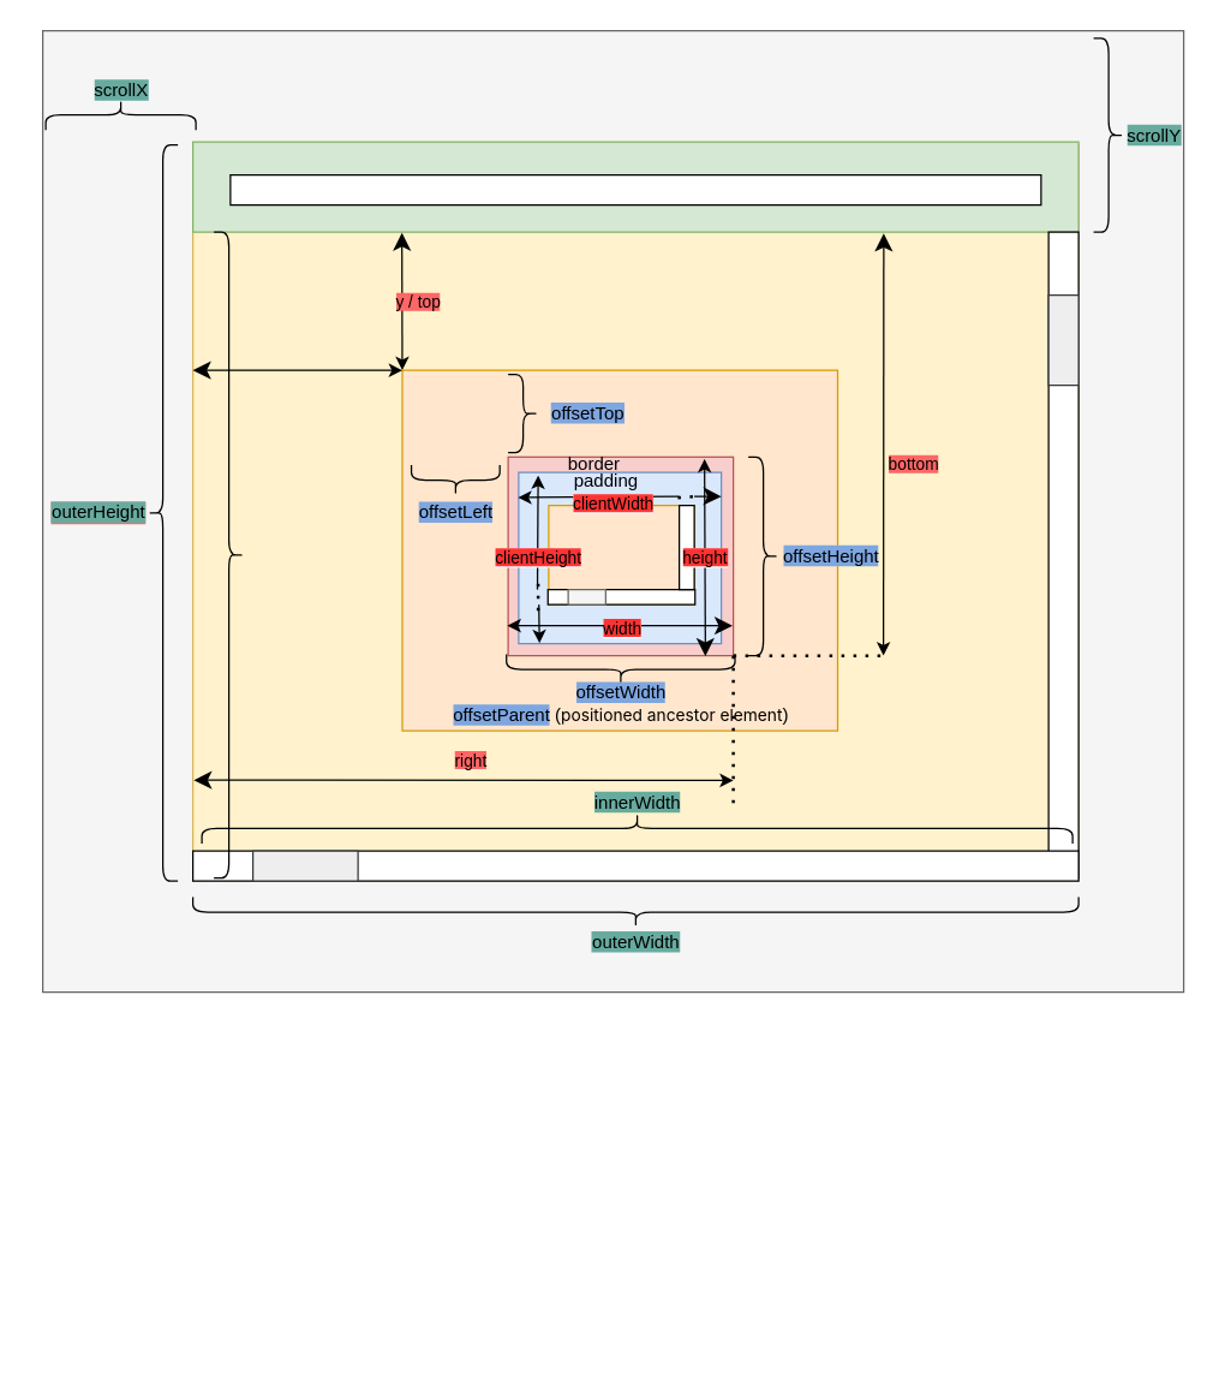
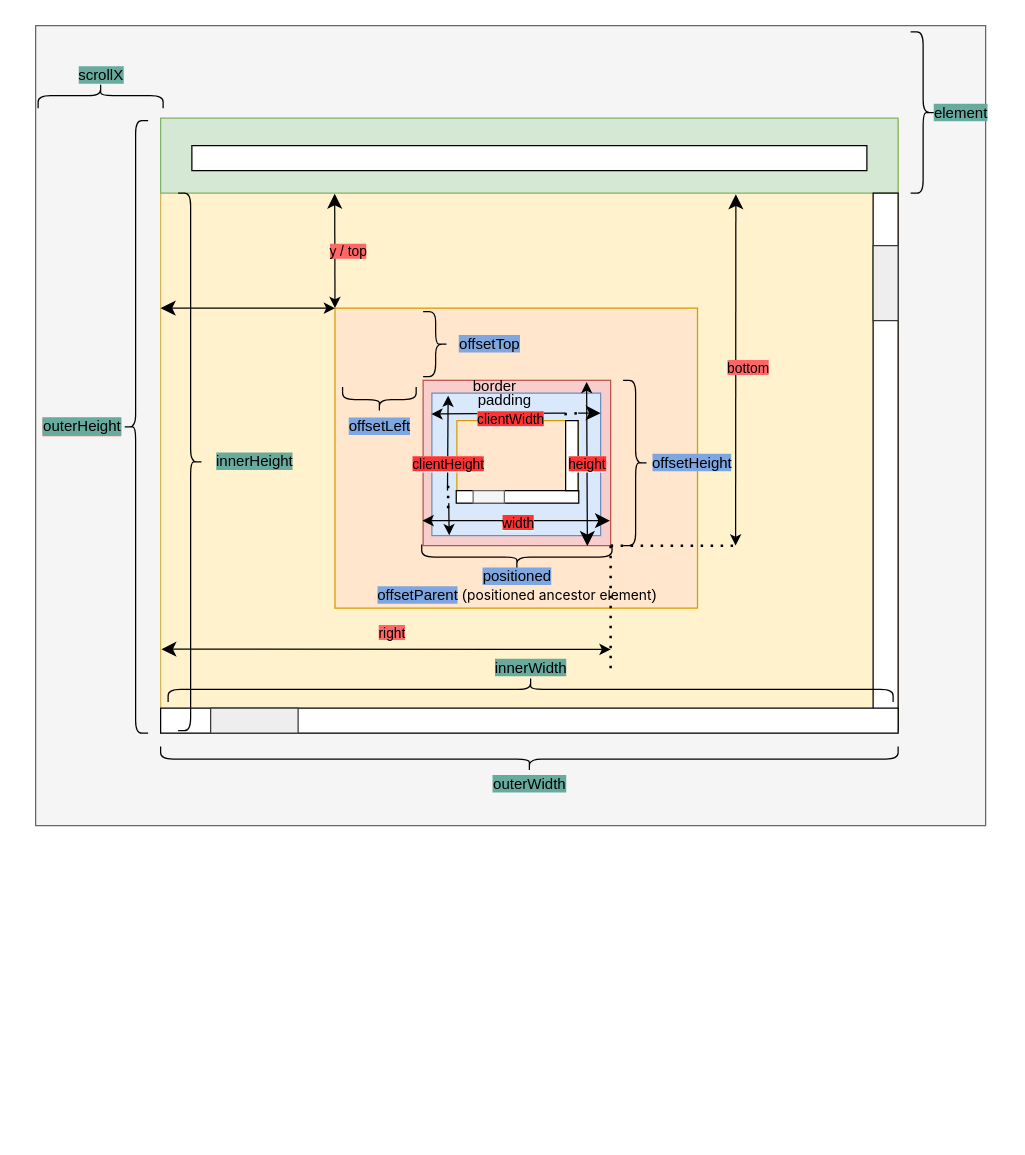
  <mxCell id="0" />
  <mxCell id="1" parent="0" />
  <mxCell id="2" value="" style="rounded=0;whiteSpace=wrap;html=1;fillColor=#f5f5f5;fontColor=#333333;strokeColor=#666666;" vertex="1" parent="1"><mxGeometry x="28" y="20" width="760" height="640" as="geometry" /></mxCell>
  <mxCell id="3" value="" style="rounded=0;whiteSpace=wrap;html=1;fillColor=#fff2cc;strokeColor=#d6b656;" vertex="1" parent="1"><mxGeometry x="128" y="96" width="590" height="490" as="geometry" /></mxCell>
  <mxCell id="4" value="" style="rounded=0;whiteSpace=wrap;html=1;fillColor=#d5e8d4;strokeColor=#82b366;" vertex="1" parent="1"><mxGeometry x="128" y="94" width="590" height="60" as="geometry" /></mxCell>
  <mxCell id="5" value="" style="rounded=0;whiteSpace=wrap;html=1;" vertex="1" parent="1"><mxGeometry x="153" y="116" width="540" height="20" as="geometry" /></mxCell>
  <mxCell id="6" value="" style="rounded=0;whiteSpace=wrap;html=1;" vertex="1" parent="1"><mxGeometry x="698" y="154" width="20" height="430" as="geometry" /></mxCell>
  <mxCell id="7" value="" style="rounded=0;whiteSpace=wrap;html=1;fillColor=#eeeeee;strokeColor=#36393d;" vertex="1" parent="1"><mxGeometry x="698" y="196" width="20" height="60" as="geometry" /></mxCell>
  <mxCell id="8" value="" style="rounded=0;whiteSpace=wrap;html=1;" vertex="1" parent="1"><mxGeometry x="128" y="566" width="590" height="20" as="geometry" /></mxCell>
  <mxCell id="9" value="" style="rounded=0;whiteSpace=wrap;html=1;fillColor=#eeeeee;strokeColor=#36393d;" vertex="1" parent="1"><mxGeometry x="168" y="566" width="70" height="20" as="geometry" /></mxCell>
  <mxCell id="10" value="" style="shape=curlyBracket;whiteSpace=wrap;html=1;rounded=1;flipH=1;" vertex="1" parent="1"><mxGeometry x="142" y="154" width="20" height="430" as="geometry" /></mxCell>
  <mxCell id="11" value="" style="rounded=0;whiteSpace=wrap;html=1;fillColor=#ffe6cc;strokeColor=#d79b00;" vertex="1" parent="1"><mxGeometry x="267.5" y="246" width="290" height="240" as="geometry" /></mxCell>
+ <mxCell id="12" value="&lt;span style=&quot;background-color: rgb(103, 171, 159);&quot;&gt;innerHeight&lt;/span&gt;" style="text;html=1;resizable=0;autosize=1;align=center;verticalAlign=middle;points=[];fillColor=none;strokeColor=none;rounded=0;" vertex="1" parent="1"><mxGeometry x="163" y="354" width="80" height="30" as="geometry" /></mxCell>
  <mxCell id="13" value="" style="shape=curlyBracket;whiteSpace=wrap;html=1;rounded=1;flipH=1;rotation=0;" vertex="1" parent="1"><mxGeometry x="728" y="25" width="20" height="129" as="geometry" /></mxCell>
- <mxCell id="14" value="&lt;span style=&quot;background-color: rgb(103, 171, 159);&quot;&gt;scrollY&lt;/span&gt;" style="text;html=1;resizable=0;autosize=1;align=center;verticalAlign=middle;points=[];fillColor=none;strokeColor=none;rounded=0;" vertex="1" parent="1"><mxGeometry x="738" y="74.5" width="60" height="30" as="geometry" /></mxCell>
+ <mxCell id="14" value="&lt;span style=&quot;background-color: rgb(103, 171, 159);&quot;&gt;element&lt;/span&gt;" style="text;html=1;resizable=0;autosize=1;align=center;verticalAlign=middle;points=[];fillColor=none;strokeColor=none;rounded=0;" vertex="1" parent="1"><mxGeometry x="738" y="74.5" width="60" height="30" as="geometry" /></mxCell>
  <mxCell id="15" value="" style="rounded=0;whiteSpace=wrap;html=1;fillColor=#f8cecc;strokeColor=#b85450;" vertex="1" parent="1"><mxGeometry x="338" y="303.75" width="150" height="132.25" as="geometry" /></mxCell>
  <mxCell id="16" value="" style="rounded=0;whiteSpace=wrap;html=1;fillColor=#dae8fc;strokeColor=#6c8ebf;" vertex="1" parent="1"><mxGeometry x="345" y="314" width="135" height="114" as="geometry" /></mxCell>
  <mxCell id="17" value="" style="rounded=0;whiteSpace=wrap;html=1;fillColor=#ffe6cc;strokeColor=#d79b00;" vertex="1" parent="1"><mxGeometry x="365" y="336" width="97" height="66" as="geometry" /></mxCell>
  <mxCell id="18" value="border" style="text;html=1;resizable=0;autosize=1;align=center;verticalAlign=middle;points=[];fillColor=none;strokeColor=none;rounded=0;" vertex="1" parent="1"><mxGeometry x="365" y="294" width="60" height="30" as="geometry" /></mxCell>
  <mxCell id="19" value="padding" style="text;html=1;resizable=0;autosize=1;align=center;verticalAlign=middle;points=[];fillColor=none;strokeColor=none;rounded=0;" vertex="1" parent="1"><mxGeometry x="368" y="305" width="70" height="30" as="geometry" /></mxCell>
  <mxCell id="20" value="" style="rounded=0;whiteSpace=wrap;html=1;" vertex="1" parent="1"><mxGeometry x="364.5" y="392" width="98" height="10" as="geometry" /></mxCell>
  <mxCell id="21" value="" style="rounded=0;whiteSpace=wrap;html=1;fillColor=#f5f5f5;fontColor=#333333;strokeColor=#666666;" vertex="1" parent="1"><mxGeometry x="378" y="392" width="25" height="10" as="geometry" /></mxCell>
  <mxCell id="22" value="" style="shape=curlyBracket;whiteSpace=wrap;html=1;rounded=1;flipH=1;" vertex="1" parent="1"><mxGeometry x="498" y="303.75" width="20" height="132.25" as="geometry" /></mxCell>
  <mxCell id="23" value="&lt;span style=&quot;background-color: rgb(126, 166, 224);&quot;&gt;offsetHeight&lt;/span&gt;" style="text;html=1;resizable=0;autosize=1;align=center;verticalAlign=middle;points=[];fillColor=none;strokeColor=none;rounded=0;" vertex="1" parent="1"><mxGeometry x="508" y="354.88" width="90" height="30" as="geometry" /></mxCell>
  <mxCell id="24" value="&lt;p style=&quot;line-height: 1.2;&quot;&gt;&lt;span style=&quot;background-color: rgb(126, 166, 224);&quot;&gt;offsetParent&lt;/span&gt; (&lt;span style=&quot;font-family: Inter, BlinkMacSystemFont, &amp;quot;Segoe UI&amp;quot;, Roboto, Oxygen, Ubuntu, Cantarell, &amp;quot;Fira Sans&amp;quot;, &amp;quot;Droid Sans&amp;quot;, &amp;quot;Helvetica Neue&amp;quot;, sans-serif; text-align: start;&quot;&gt;&lt;font style=&quot;font-size: 11px;&quot;&gt;positioned ancestor element&lt;/font&gt;&lt;/span&gt;)&lt;/p&gt;" style="text;html=1;resizable=0;autosize=1;align=center;verticalAlign=middle;points=[];fillColor=none;strokeColor=none;rounded=0;" vertex="1" parent="1"><mxGeometry x="288" y="451" width="250" height="50" as="geometry" /></mxCell>
  <mxCell id="25" value="" style="shape=curlyBracket;whiteSpace=wrap;html=1;rounded=1;rotation=-180;" vertex="1" parent="1"><mxGeometry x="338" y="248.75" width="20" height="52" as="geometry" /></mxCell>
  <mxCell id="26" value="&lt;span style=&quot;background-color: rgb(126, 166, 224);&quot;&gt;offsetTop&lt;/span&gt;" style="text;html=1;resizable=0;autosize=1;align=center;verticalAlign=middle;points=[];fillColor=none;strokeColor=none;rounded=0;" vertex="1" parent="1"><mxGeometry x="355.5" y="259.75" width="70" height="30" as="geometry" /></mxCell>
  <mxCell id="27" value="" style="endArrow=classic;startArrow=classic;html=1;rounded=0;fontSize=11;fontColor=#000000;endSize=9;entryX=0.236;entryY=1.007;entryDx=0;entryDy=0;exitX=0;exitY=0;exitDx=0;exitDy=0;entryPerimeter=0;" edge="1" parent="1" source="11" target="4"><mxGeometry width="50" height="50" relative="1" as="geometry"><mxPoint x="298" y="376" as="sourcePoint" /><mxPoint x="348" y="326" as="targetPoint" /></mxGeometry></mxCell>
  <mxCell id="28" value="" style="endArrow=classic;startArrow=classic;html=1;rounded=0;fontSize=11;fontColor=#000000;endSize=9;exitX=0;exitY=0;exitDx=0;exitDy=0;" edge="1" parent="1" source="11"><mxGeometry width="50" height="50" relative="1" as="geometry"><mxPoint x="128" y="246.571" as="sourcePoint" /><mxPoint x="128" y="246" as="targetPoint" /></mxGeometry></mxCell>
  <mxCell id="29" value="" style="endArrow=classic;startArrow=classic;html=1;rounded=0;fontSize=11;fontColor=#000000;endSize=9;entryX=0.78;entryY=1.016;entryDx=0;entryDy=0;entryPerimeter=0;" edge="1" parent="1" target="4"><mxGeometry width="50" height="50" relative="1" as="geometry"><mxPoint x="588" y="436" as="sourcePoint" /><mxPoint x="586" y="486" as="targetPoint" /></mxGeometry></mxCell>
  <mxCell id="30" value="" style="endArrow=none;dashed=1;html=1;dashPattern=1 3;strokeWidth=2;rounded=0;fontSize=11;fontColor=#000000;endSize=9;exitX=1;exitY=1;exitDx=0;exitDy=0;" edge="1" parent="1" source="15"><mxGeometry width="50" height="50" relative="1" as="geometry"><mxPoint x="608" y="522.69" as="sourcePoint" /><mxPoint x="588" y="436" as="targetPoint" /></mxGeometry></mxCell>
  <mxCell id="31" value="" style="endArrow=none;dashed=1;html=1;dashPattern=1 3;strokeWidth=2;rounded=0;fontSize=11;fontColor=#000000;endSize=9;exitX=1;exitY=1;exitDx=0;exitDy=0;" edge="1" parent="1" source="15"><mxGeometry width="50" height="50" relative="1" as="geometry"><mxPoint x="818.2" y="376" as="sourcePoint" /><mxPoint x="488" y="536" as="targetPoint" /></mxGeometry></mxCell>
  <mxCell id="32" value="" style="endArrow=classic;startArrow=classic;html=1;rounded=0;fontSize=11;fontColor=#000000;endSize=9;entryX=0.001;entryY=0.863;entryDx=0;entryDy=0;entryPerimeter=0;" edge="1" parent="1" target="3"><mxGeometry width="50" height="50" relative="1" as="geometry"><mxPoint x="488" y="519" as="sourcePoint" /><mxPoint x="388" y="376" as="targetPoint" /></mxGeometry></mxCell>
  <mxCell id="33" value="&lt;span style=&quot;background-color: rgb(255, 102, 102);&quot;&gt;y / top&lt;/span&gt;" style="text;html=1;resizable=0;autosize=1;align=center;verticalAlign=middle;points=[];fillColor=none;strokeColor=none;rounded=0;labelBackgroundColor=none;fontSize=11;fontColor=#000000;" vertex="1" parent="1"><mxGeometry x="248" y="186" width="60" height="30" as="geometry" /></mxCell>
- <mxCell id="34" value="&lt;span style=&quot;background-color: rgb(255, 102, 102);&quot;&gt;bottom&lt;/span&gt;" style="text;html=1;resizable=0;autosize=1;align=center;verticalAlign=middle;points=[];fillColor=none;strokeColor=none;rounded=0;labelBackgroundColor=none;fontSize=11;fontColor=#000000;" vertex="1" parent="1"><mxGeometry x="578" y="294" width="60" height="30" as="geometry" /></mxCell>
+ <mxCell id="34" value="&lt;span style=&quot;background-color: rgb(255, 102, 102);&quot;&gt;bottom&lt;/span&gt;" style="text;html=1;resizable=0;autosize=1;align=center;verticalAlign=middle;points=[];fillColor=none;strokeColor=none;rounded=0;labelBackgroundColor=none;fontSize=11;fontColor=#000000;" vertex="1" parent="1"><mxGeometry x="568" y="279" width="60" height="30" as="geometry" /></mxCell>
  <mxCell id="35" value="&lt;span style=&quot;background-color: rgb(255, 102, 102);&quot;&gt;right&lt;/span&gt;" style="text;html=1;resizable=0;autosize=1;align=center;verticalAlign=middle;points=[];fillColor=none;strokeColor=none;rounded=0;labelBackgroundColor=none;fontSize=11;fontColor=#000000;" vertex="1" parent="1"><mxGeometry x="288" y="491" width="50" height="30" as="geometry" /></mxCell>
  <mxCell id="36" value="" style="shape=curlyBracket;whiteSpace=wrap;html=1;rounded=1;flipH=1;labelBackgroundColor=#7EA6E0;fontSize=11;fontColor=#000000;rotation=90;" vertex="1" parent="1"><mxGeometry x="293" y="289.75" width="20" height="58.88" as="geometry" /></mxCell>
  <mxCell id="37" value="&lt;span style=&quot;background-color: rgb(126, 166, 224);&quot;&gt;offsetLeft&lt;/span&gt;" style="text;html=1;resizable=0;autosize=1;align=center;verticalAlign=middle;points=[];fillColor=none;strokeColor=none;rounded=0;" vertex="1" parent="1"><mxGeometry x="268" y="326" width="70" height="30" as="geometry" /></mxCell>
  <mxCell id="38" value="" style="shape=curlyBracket;whiteSpace=wrap;html=1;rounded=1;flipH=1;labelBackgroundColor=#FF6666;fontSize=11;fontColor=#000000;strokeColor=default;rotation=90;" vertex="1" parent="1"><mxGeometry x="413" y="311.75" width="20" height="590" as="geometry" /></mxCell>
  <mxCell id="39" value="&lt;span style=&quot;background-color: rgb(103, 171, 159);&quot;&gt;outerWidth&lt;/span&gt;" style="text;html=1;resizable=0;autosize=1;align=center;verticalAlign=middle;points=[];fillColor=none;strokeColor=none;rounded=0;flipV=0;" vertex="1" parent="1"><mxGeometry x="383" y="612" width="80" height="30" as="geometry" /></mxCell>
  <mxCell id="40" value="" style="shape=curlyBracket;whiteSpace=wrap;html=1;rounded=1;labelBackgroundColor=#FF6666;fontSize=11;fontColor=#000000;strokeColor=default;" vertex="1" parent="1"><mxGeometry x="98" y="96" width="20" height="490" as="geometry" /></mxCell>
  <mxCell id="41" value="&lt;span style=&quot;font-size: 12px; background-color: rgb(103, 171, 159);&quot;&gt;outerHeight&lt;/span&gt;" style="text;html=1;resizable=0;autosize=1;align=center;verticalAlign=middle;points=[];fillColor=none;strokeColor=none;rounded=0;labelBackgroundColor=#FF6666;fontSize=11;fontColor=#000000;" vertex="1" parent="1"><mxGeometry x="20" y="326" width="90" height="30" as="geometry" /></mxCell>
  <mxCell id="42" value="" style="shape=curlyBracket;whiteSpace=wrap;html=1;rounded=1;flipH=1;labelBackgroundColor=#FF6666;fontSize=11;fontColor=#000000;strokeColor=default;rotation=-90;" vertex="1" parent="1"><mxGeometry x="70" y="26" width="20" height="100" as="geometry" /></mxCell>
  <mxCell id="43" value="&lt;span style=&quot;background-color: rgb(103, 171, 159);&quot;&gt;scrollX&lt;br&gt;&lt;/span&gt;" style="text;html=1;resizable=0;autosize=1;align=center;verticalAlign=middle;points=[];fillColor=none;strokeColor=none;rounded=0;" vertex="1" parent="1"><mxGeometry x="50" y="44.5" width="60" height="30" as="geometry" /></mxCell>
  <mxCell id="44" value="" style="endArrow=classic;startArrow=classic;html=1;rounded=0;fontSize=11;fontColor=#000000;endSize=9;exitX=0;exitY=1;exitDx=0;exitDy=0;entryX=1;entryY=1;entryDx=0;entryDy=0;" edge="1" parent="1"><mxGeometry width="50" height="50" relative="1" as="geometry"><mxPoint x="337.5" y="416" as="sourcePoint" /><mxPoint x="487.5" y="416" as="targetPoint" /></mxGeometry></mxCell>
  <mxCell id="45" value="&lt;span style=&quot;background-color: rgb(255, 51, 51);&quot;&gt;width&lt;/span&gt;" style="edgeLabel;html=1;align=center;verticalAlign=middle;resizable=0;points=[];fontSize=11;fontColor=#000000;" vertex="1" connectable="0" parent="44"><mxGeometry x="-0.154" y="-1" relative="1" as="geometry"><mxPoint x="13" as="offset" /></mxGeometry></mxCell>
  <mxCell id="46" value="" style="shape=curlyBracket;whiteSpace=wrap;html=1;rounded=1;flipH=1;rotation=90;" vertex="1" parent="1"><mxGeometry x="403" y="369" width="20" height="152.25" as="geometry" /></mxCell>
- <mxCell id="47" value="&lt;span style=&quot;background-color: rgb(126, 166, 224);&quot;&gt;offsetWidth&lt;/span&gt;" style="text;html=1;resizable=0;autosize=1;align=center;verticalAlign=middle;points=[];fillColor=none;strokeColor=none;rounded=0;" vertex="1" parent="1"><mxGeometry x="373" y="446" width="80" height="30" as="geometry" /></mxCell>
+ <mxCell id="47" value="&lt;span style=&quot;background-color: rgb(126, 166, 224);&quot;&gt;positioned&lt;/span&gt;" style="text;html=1;resizable=0;autosize=1;align=center;verticalAlign=middle;points=[];fillColor=none;strokeColor=none;rounded=0;" vertex="1" parent="1"><mxGeometry x="373" y="446" width="80" height="30" as="geometry" /></mxCell>
  <mxCell id="48" value="" style="rounded=0;whiteSpace=wrap;html=1;labelBackgroundColor=#66B2FF;fontSize=11;fontColor=#000000;strokeColor=default;" vertex="1" parent="1"><mxGeometry x="452" y="336" width="10" height="56" as="geometry" /></mxCell>
  <mxCell id="49" value="" style="endArrow=classic;startArrow=classic;html=1;rounded=0;fontSize=11;fontColor=#000000;endSize=9;exitX=0.872;exitY=0.01;exitDx=0;exitDy=0;entryX=0.876;entryY=1.003;entryDx=0;entryDy=0;exitPerimeter=0;entryPerimeter=0;" edge="1" parent="1" source="15" target="15"><mxGeometry width="50" height="50" relative="1" as="geometry"><mxPoint x="398" y="365.66" as="sourcePoint" /><mxPoint x="548" y="365.66" as="targetPoint" /></mxGeometry></mxCell>
  <mxCell id="50" value="&lt;span style=&quot;background-color: rgb(255, 51, 51);&quot;&gt;height&lt;/span&gt;" style="edgeLabel;html=1;align=center;verticalAlign=middle;resizable=0;points=[];fontSize=11;fontColor=#000000;" vertex="1" connectable="0" parent="49"><mxGeometry x="-0.154" y="-1" relative="1" as="geometry"><mxPoint y="9" as="offset" /></mxGeometry></mxCell>
  <mxCell id="51" value="" style="shape=curlyBracket;whiteSpace=wrap;html=1;rounded=1;flipH=1;rotation=-90;" vertex="1" parent="1"><mxGeometry x="414" y="261" width="20" height="580" as="geometry" /></mxCell>
  <mxCell id="52" value="&lt;span style=&quot;background-color: rgb(103, 171, 159);&quot;&gt;innerWidth&lt;/span&gt;" style="text;html=1;resizable=0;autosize=1;align=center;verticalAlign=middle;points=[];fillColor=none;strokeColor=none;rounded=0;" vertex="1" parent="1"><mxGeometry x="384" y="518.5" width="80" height="30" as="geometry" /></mxCell>
  <mxCell id="53" value="" style="endArrow=classic;html=1;rounded=0;fontSize=11;fontColor=#000000;entryX=-0.003;entryY=0.164;entryDx=0;entryDy=0;entryPerimeter=0;" edge="1" parent="1"><mxGeometry width="50" height="50" relative="1" as="geometry"><mxPoint x="452" y="330" as="sourcePoint" /><mxPoint x="344.595" y="330.696" as="targetPoint" /></mxGeometry></mxCell>
  <mxCell id="54" value="&lt;span style=&quot;background-color: rgb(255, 51, 51);&quot;&gt;clientWidth&lt;/span&gt;" style="edgeLabel;html=1;align=center;verticalAlign=middle;resizable=0;points=[];fontSize=11;fontColor=#000000;" vertex="1" connectable="0" parent="53"><mxGeometry x="-0.163" y="1" relative="1" as="geometry"><mxPoint y="3" as="offset" /></mxGeometry></mxCell>
  <mxCell id="55" value="" style="endArrow=classic;html=1;rounded=0;fontSize=11;fontColor=#000000;endSize=9;entryX=1.011;entryY=0.202;entryDx=0;entryDy=0;entryPerimeter=0;exitX=1;exitY=0;exitDx=0;exitDy=0;" edge="1" parent="1"><mxGeometry width="50" height="50" relative="1" as="geometry"><mxPoint x="462" y="330" as="sourcePoint" /><mxPoint x="480.005" y="330.028" as="targetPoint" /><Array as="points"><mxPoint x="478" y="330" /></Array></mxGeometry></mxCell>
  <mxCell id="56" value="" style="endArrow=none;dashed=1;html=1;dashPattern=1 3;strokeWidth=2;rounded=0;fontSize=11;fontColor=#000000;exitX=0.887;exitY=0.014;exitDx=0;exitDy=0;exitPerimeter=0;entryX=1;entryY=0;entryDx=0;entryDy=0;" edge="1" parent="1"><mxGeometry width="50" height="50" relative="1" as="geometry"><mxPoint x="451.039" y="330.924" as="sourcePoint" /><mxPoint x="462" y="330" as="targetPoint" /></mxGeometry></mxCell>
  <mxCell id="57" value="" style="endArrow=classic;html=1;rounded=0;fontSize=11;fontColor=#000000;exitX=0;exitY=0;exitDx=0;exitDy=0;" edge="1" parent="1"><mxGeometry width="50" height="50" relative="1" as="geometry"><mxPoint x="357.5" y="392" as="sourcePoint" /><mxPoint x="358" y="316" as="targetPoint" /></mxGeometry></mxCell>
  <mxCell id="58" value="&lt;span style=&quot;background-color: rgb(255, 51, 51);&quot;&gt;clientHeight&lt;/span&gt;" style="edgeLabel;html=1;align=center;verticalAlign=middle;resizable=0;points=[];fontSize=11;fontColor=#000000;" vertex="1" connectable="0" parent="57"><mxGeometry x="-0.312" y="1" relative="1" as="geometry"><mxPoint x="1" y="5" as="offset" /></mxGeometry></mxCell>
  <mxCell id="59" value="" style="endArrow=classic;html=1;rounded=0;fontSize=11;fontColor=#000000;exitX=0;exitY=1;exitDx=0;exitDy=0;entryX=0.147;entryY=0.997;entryDx=0;entryDy=0;entryPerimeter=0;" edge="1" parent="1"><mxGeometry width="50" height="50" relative="1" as="geometry"><mxPoint x="358.5" y="402" as="sourcePoint" /><mxPoint x="358.845" y="427.658" as="targetPoint" /></mxGeometry></mxCell>
  <mxCell id="60" value="" style="endArrow=none;dashed=1;html=1;dashPattern=1 3;strokeWidth=2;rounded=0;fontSize=11;fontColor=#000000;" edge="1" parent="1"><mxGeometry width="50" height="50" relative="1" as="geometry"><mxPoint x="358" y="406" as="sourcePoint" /><mxPoint x="358" y="386" as="targetPoint" /></mxGeometry></mxCell>
